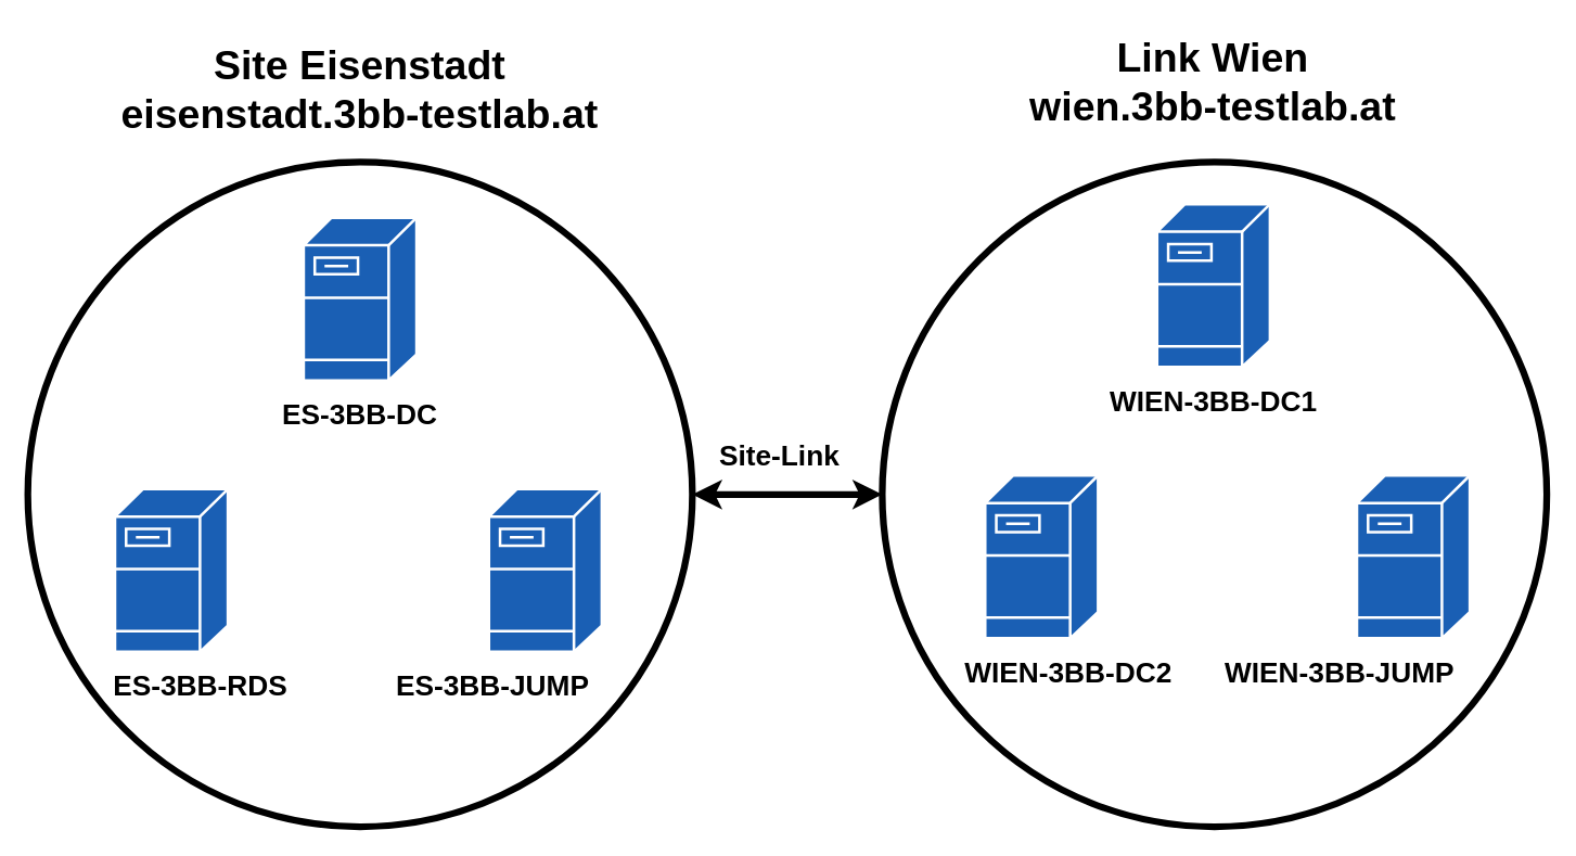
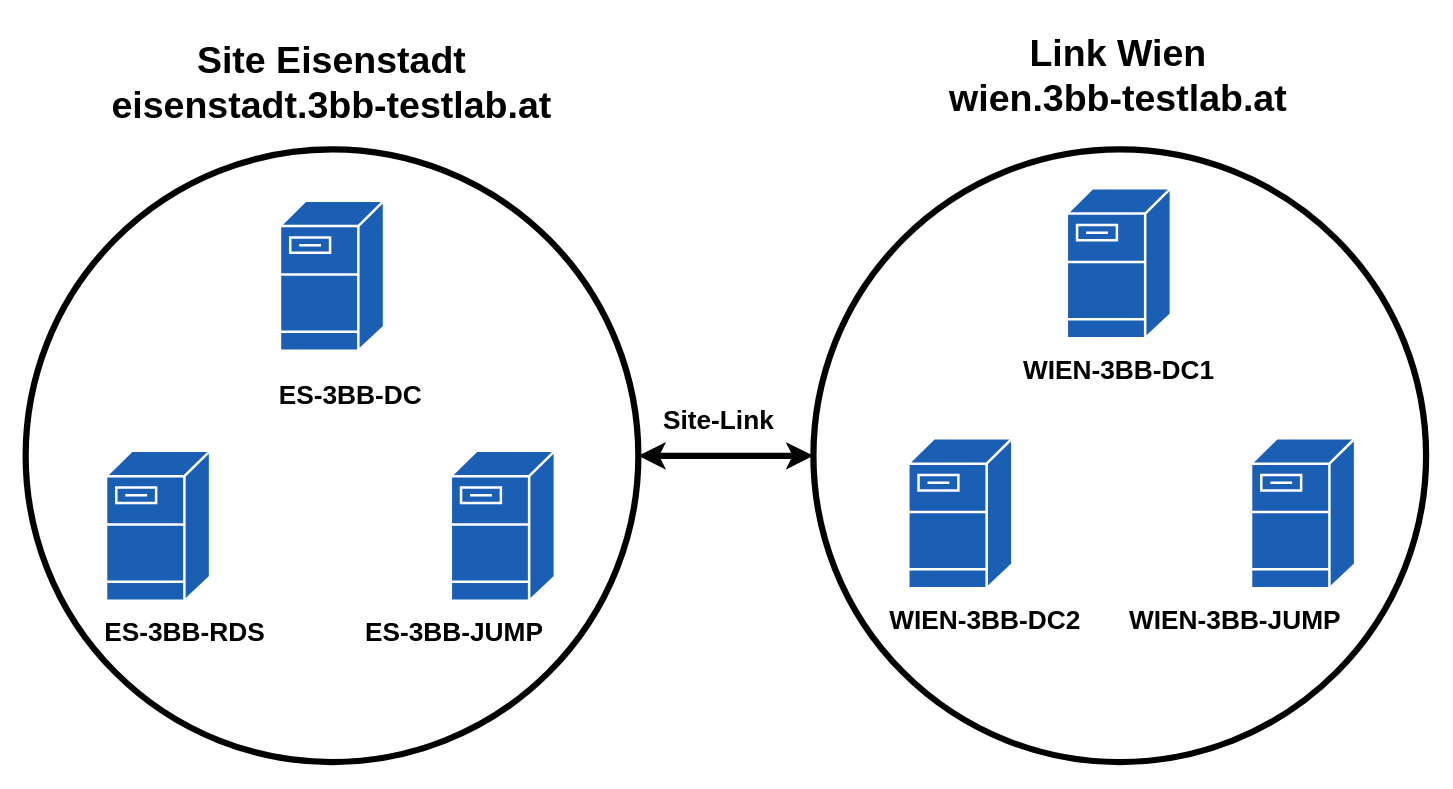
  <mxCell id="0" />
  <mxCell id="1" parent="0" />
  <mxCell id="2" value="" style="ellipse;whiteSpace=wrap;html=1;aspect=fixed;strokeWidth=5;" vertex="1" parent="1"><mxGeometry x="650" y="119" width="490" height="490" as="geometry" /></mxCell>
  <mxCell id="3" value="" style="ellipse;whiteSpace=wrap;html=1;aspect=fixed;strokeWidth=5;" vertex="1" parent="1"><mxGeometry x="20" y="119" width="490" height="490" as="geometry" /></mxCell>
  <mxCell id="4" value="" style="shape=mxgraph.cisco.servers.fileserver;sketch=0;html=1;pointerEvents=1;dashed=0;fillColor=light-dark(#1a5fb4, #5cb3dc);strokeColor=#ffffff;strokeWidth=2;verticalLabelPosition=bottom;verticalAlign=top;align=center;outlineConnect=0;" vertex="1" parent="1"><mxGeometry x="852.66" y="150" width="83.23" height="120" as="geometry" /></mxCell>
  <mxCell id="5" value="" style="shape=mxgraph.cisco.servers.fileserver;sketch=0;html=1;pointerEvents=1;dashed=0;fillColor=light-dark(#1a5fb4, #5cb3dc);strokeColor=#ffffff;strokeWidth=2;verticalLabelPosition=bottom;verticalAlign=top;align=center;outlineConnect=0;" vertex="1" parent="1"><mxGeometry x="725.88" y="350" width="83.23" height="120" as="geometry" /></mxCell>
  <mxCell id="6" value="" style="shape=mxgraph.cisco.servers.fileserver;sketch=0;html=1;pointerEvents=1;dashed=0;fillColor=light-dark(#1a5fb4, #5cb3dc);strokeColor=#ffffff;strokeWidth=2;verticalLabelPosition=bottom;verticalAlign=top;align=center;outlineConnect=0;" vertex="1" parent="1"><mxGeometry x="1000" y="350" width="83.23" height="120" as="geometry" /></mxCell>
  <mxCell id="7" value="" style="shape=mxgraph.cisco.servers.fileserver;sketch=0;html=1;pointerEvents=1;dashed=0;fillColor=light-dark(#1a5fb4, #5cb3dc);strokeColor=#ffffff;strokeWidth=2;verticalLabelPosition=bottom;verticalAlign=top;align=center;outlineConnect=0;" vertex="1" parent="1"><mxGeometry x="223.38" y="160" width="83.23" height="120" as="geometry" /></mxCell>
  <mxCell id="8" value="" style="shape=mxgraph.cisco.servers.fileserver;sketch=0;html=1;pointerEvents=1;dashed=0;fillColor=light-dark(#1a5fb4, #5cb3dc);strokeColor=#ffffff;strokeWidth=2;verticalLabelPosition=bottom;verticalAlign=top;align=center;outlineConnect=0;" vertex="1" parent="1"><mxGeometry x="360" y="360" width="83.23" height="120" as="geometry" /></mxCell>
- <mxCell id="9" value="&lt;b&gt;&lt;font style=&quot;font-size: 21px;&quot;&gt;ES-3BB-DC&lt;/font&gt;&lt;/b&gt;" style="text;html=1;align=center;verticalAlign=middle;whiteSpace=wrap;rounded=0;" vertex="1" parent="1"><mxGeometry x="195" y="290" width="140" height="30" as="geometry" /></mxCell>
+ <mxCell id="9" value="&lt;b&gt;&lt;font style=&quot;font-size: 21px;&quot;&gt;ES-3BB-DC&lt;/font&gt;&lt;/b&gt;" style="text;html=1;align=center;verticalAlign=middle;whiteSpace=wrap;rounded=0;" vertex="1" parent="1"><mxGeometry x="210" y="300" width="140" height="30" as="geometry" /></mxCell>
  <mxCell id="10" value="&lt;b&gt;&lt;font style=&quot;font-size: 21px;&quot;&gt;ES-3BB-JUMP&lt;/font&gt;&lt;/b&gt;" style="text;html=1;align=center;verticalAlign=middle;whiteSpace=wrap;rounded=0;" vertex="1" parent="1"><mxGeometry x="283.23" y="490" width="160" height="30" as="geometry" /></mxCell>
  <mxCell id="11" value="&lt;b&gt;&lt;font style=&quot;font-size: 21px;&quot;&gt;WIEN-3BB-DC1&lt;/font&gt;&lt;/b&gt;" style="text;html=1;align=center;verticalAlign=middle;whiteSpace=wrap;rounded=0;" vertex="1" parent="1"><mxGeometry x="806.77" y="280" width="175" height="30" as="geometry" /></mxCell>
  <mxCell id="12" value="&lt;b&gt;&lt;font style=&quot;font-size: 21px;&quot;&gt;WIEN-3BB-JUMP&lt;/font&gt;&lt;/b&gt;" style="text;html=1;align=center;verticalAlign=middle;whiteSpace=wrap;rounded=0;" vertex="1" parent="1"><mxGeometry x="890" y="480" width="195" height="30" as="geometry" /></mxCell>
  <mxCell id="13" value="&lt;b&gt;&lt;font style=&quot;font-size: 21px;&quot;&gt;WIEN-3BB-DC2&lt;/font&gt;&lt;/b&gt;" style="text;html=1;align=center;verticalAlign=middle;whiteSpace=wrap;rounded=0;" vertex="1" parent="1"><mxGeometry x="700" y="480" width="175" height="30" as="geometry" /></mxCell>
  <mxCell id="14" value="" style="shape=mxgraph.cisco.servers.fileserver;sketch=0;html=1;pointerEvents=1;dashed=0;fillColor=light-dark(#1a5fb4, #5cb3dc);strokeColor=#ffffff;strokeWidth=2;verticalLabelPosition=bottom;verticalAlign=top;align=center;outlineConnect=0;" vertex="1" parent="1"><mxGeometry x="84.27" y="360" width="83.23" height="120" as="geometry" /></mxCell>
  <mxCell id="15" value="&lt;b&gt;&lt;font style=&quot;font-size: 21px;&quot;&gt;ES-3BB-RDS&lt;/font&gt;&lt;/b&gt;" style="text;html=1;align=center;verticalAlign=middle;whiteSpace=wrap;rounded=0;" vertex="1" parent="1"><mxGeometry x="60" y="490" width="175" height="30" as="geometry" /></mxCell>
  <mxCell id="16" value="" style="endArrow=classic;startArrow=classic;html=1;rounded=0;exitX=1;exitY=0.5;exitDx=0;exitDy=0;strokeWidth=5;entryX=0;entryY=0.5;entryDx=0;entryDy=0;" edge="1" parent="1" source="3" target="2"><mxGeometry width="50" height="50" relative="1" as="geometry"><mxPoint x="550" y="400" as="sourcePoint" /><mxPoint x="610" y="320" as="targetPoint" /></mxGeometry></mxCell>
  <mxCell id="17" value="&lt;div&gt;&lt;font style=&quot;font-size: 30px;&quot;&gt;&lt;b&gt;Link Wien&lt;/b&gt;&lt;/font&gt;&lt;/div&gt;&lt;div&gt;&lt;font style=&quot;font-size: 30px;&quot;&gt;&lt;b&gt;wien.3bb-testlab.at&lt;/b&gt;&lt;/font&gt;&lt;/div&gt;" style="text;html=1;align=center;verticalAlign=middle;whiteSpace=wrap;rounded=0;" vertex="1" parent="1"><mxGeometry x="749.27" y="20" width="290" height="80" as="geometry" /></mxCell>
  <mxCell id="18" value="&lt;div&gt;&lt;font style=&quot;font-size: 30px;&quot;&gt;&lt;b&gt;Site Eisenstadt&lt;/b&gt;&lt;/font&gt;&lt;/div&gt;&lt;div&gt;&lt;font style=&quot;font-size: 30px;&quot;&gt;&lt;b&gt;eisenstadt.3bb-testlab.at&lt;/b&gt;&lt;/font&gt;&lt;/div&gt;" style="text;html=1;align=center;verticalAlign=middle;whiteSpace=wrap;rounded=0;" vertex="1" parent="1"><mxGeometry x="85" y="30" width="360" height="70" as="geometry" /></mxCell>
  <mxCell id="19" value="&lt;span&gt;Site-Link&lt;/span&gt;" style="text;html=1;align=center;verticalAlign=middle;whiteSpace=wrap;rounded=0;strokeWidth=1;fontSize=21;fontStyle=1" vertex="1" parent="1"><mxGeometry x="487" y="320" width="175" height="30" as="geometry" /></mxCell>
